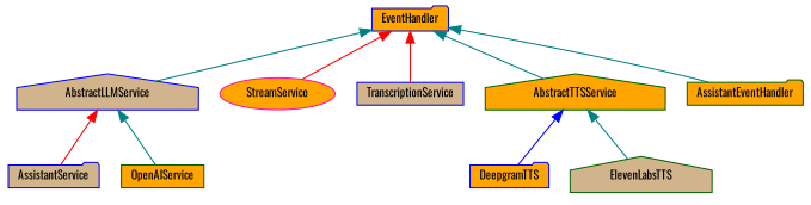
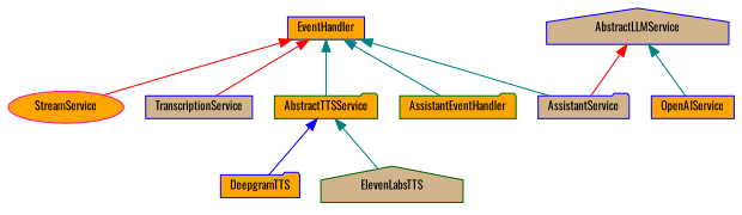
  digraph {
    fontname=Oswald
    node [color=blue fillcolor=orange fontname=Oswald fontsize=10 shape=folder style=filled]
    edge [color=teal dir=back fontname=Oswald fontsize=10 labelfontname=Helvetica labelfontsize=10 style=solid]
-   n1 [fontcolor=black height=0.2 label=EventHandler width=0.4]
+   n1 [fontcolor=black height=0.2 label=EventHandler shape=box width=0.4]
    n2 [fillcolor=tan height=0.2 label=AbstractLLMService shape=house width=0.4]
    n3 [color=deeppink height=0.2 label=StreamService shape=ellipse width=0.4]
    n4 [fillcolor=tan height=0.2 label=TranscriptionService shape=box width=0.4]
-   n5 [color=darkgreen height=0.2 label=AbstractTTSService shape=house width=0.4]
+   n5 [color=darkgreen height=0.2 label=AbstractTTSService width=0.4]
    n6 [color=darkgreen height=0.2 label=AssistantEventHandler width=0.4]
    n7 [fillcolor=tan height=0.2 label=AssistantService width=0.4]
-   n8 [color=darkgreen height=0.2 label=OpenAIService shape=box width=0.4]
+   n8 [height=0.2 label=OpenAIService shape=box width=0.4]
    n9 [height=0.2 label=DeepgramTTS width=0.4]
    n10 [color=darkgreen fillcolor=tan height=0.2 label=ElevenLabsTTS shape=house width=0.4]
-   n1 -> n2
+   n1 -> n7
    n1 -> n3 [color=red]
    n1 -> n4 [color=red]
    n1 -> n5
    n1 -> n6
    n2 -> n7 [color=red]
    n2 -> n8
    n5 -> n9 [color=blue]
    n5 -> n10
  }
